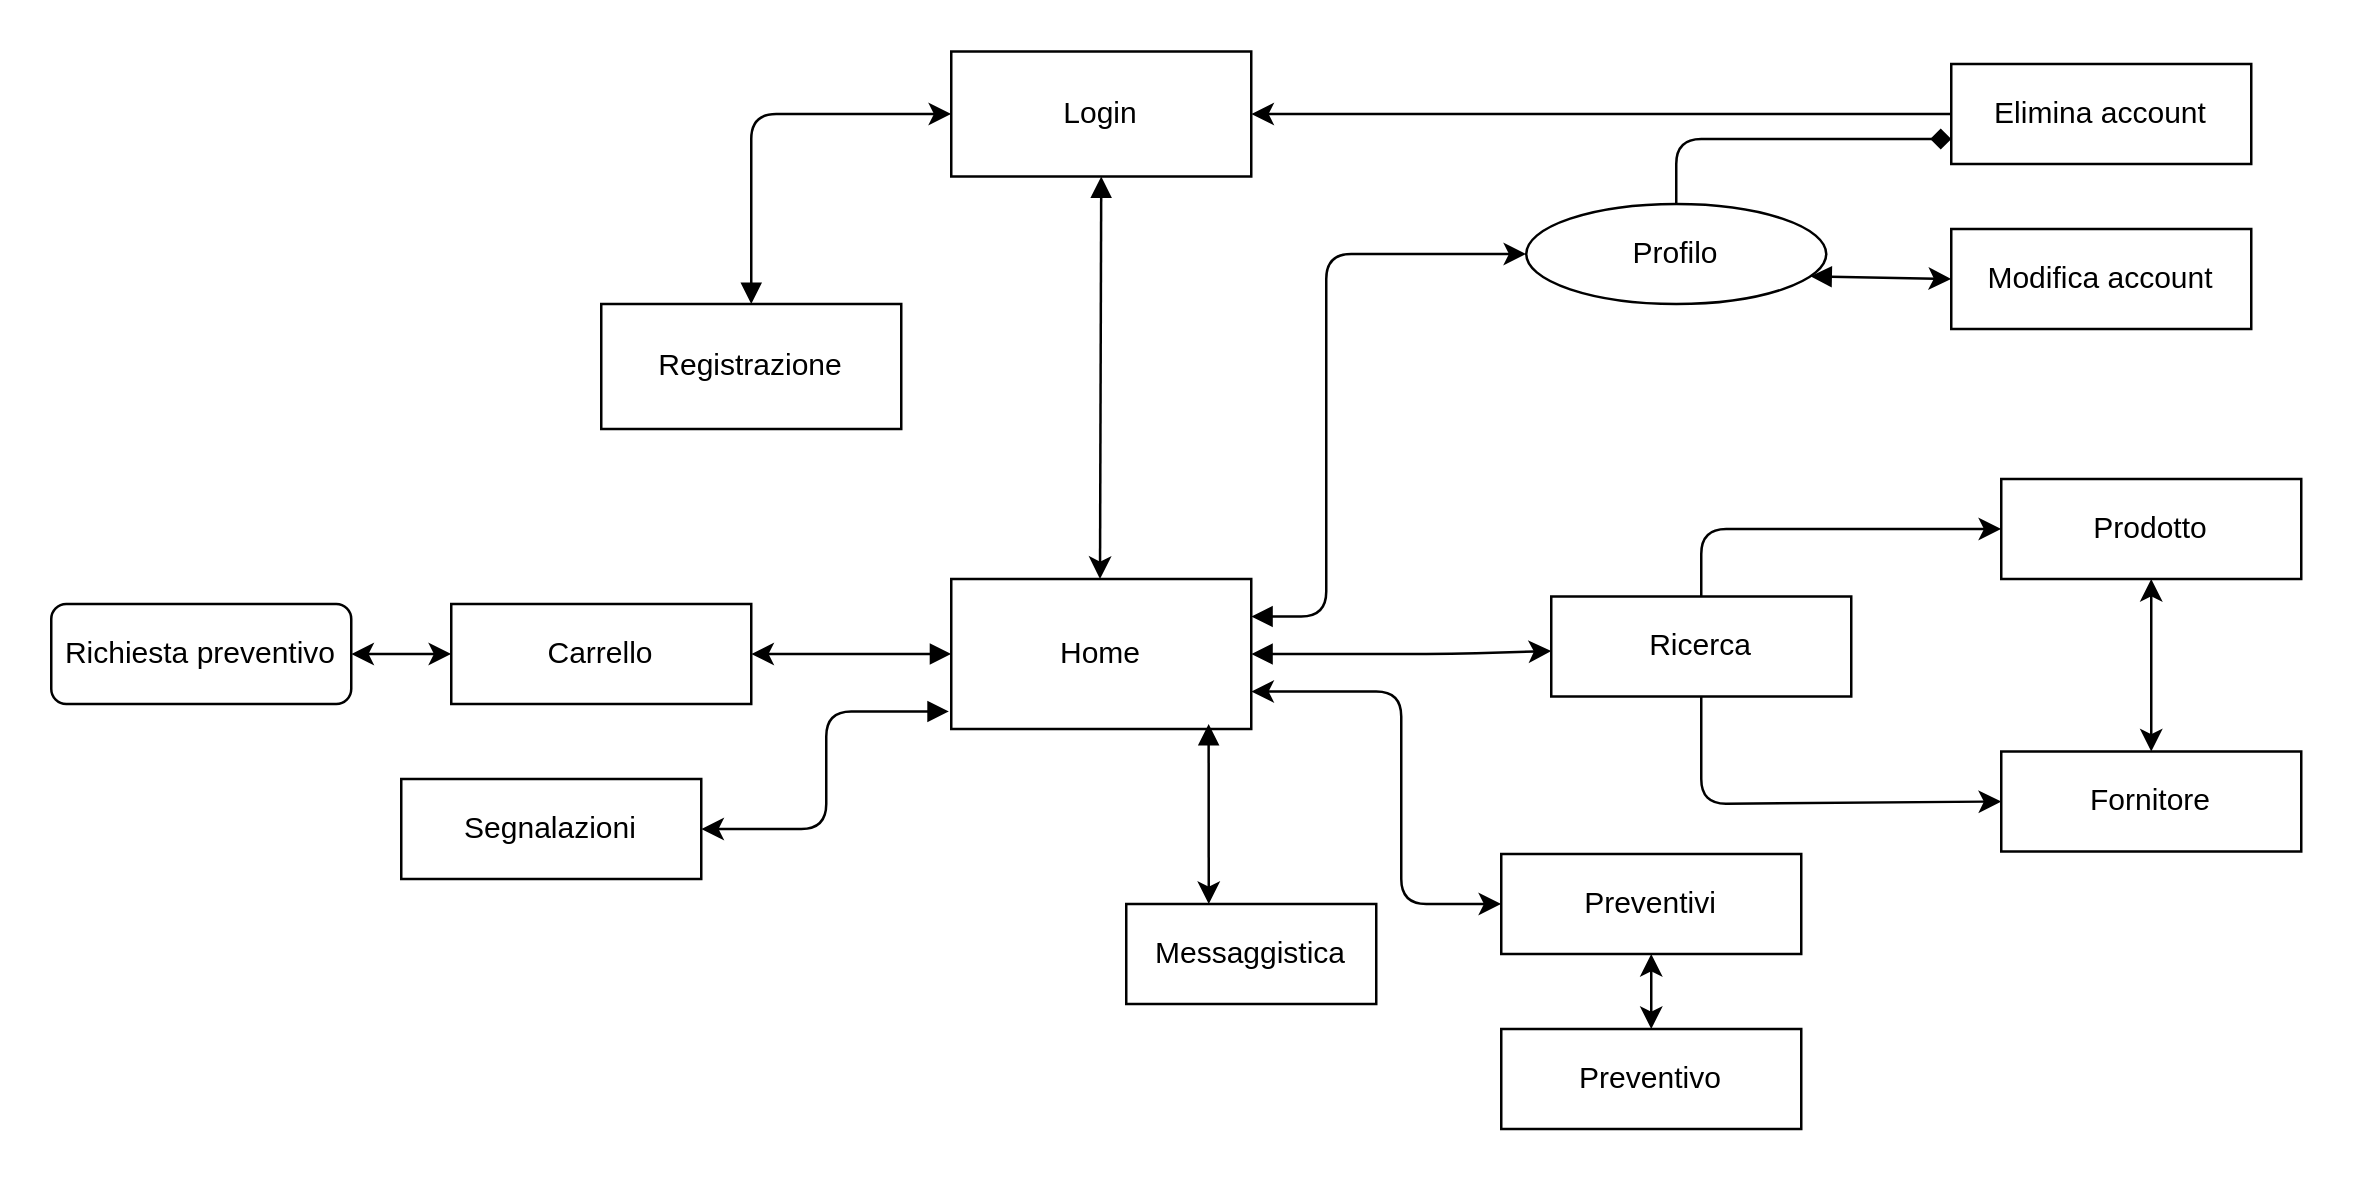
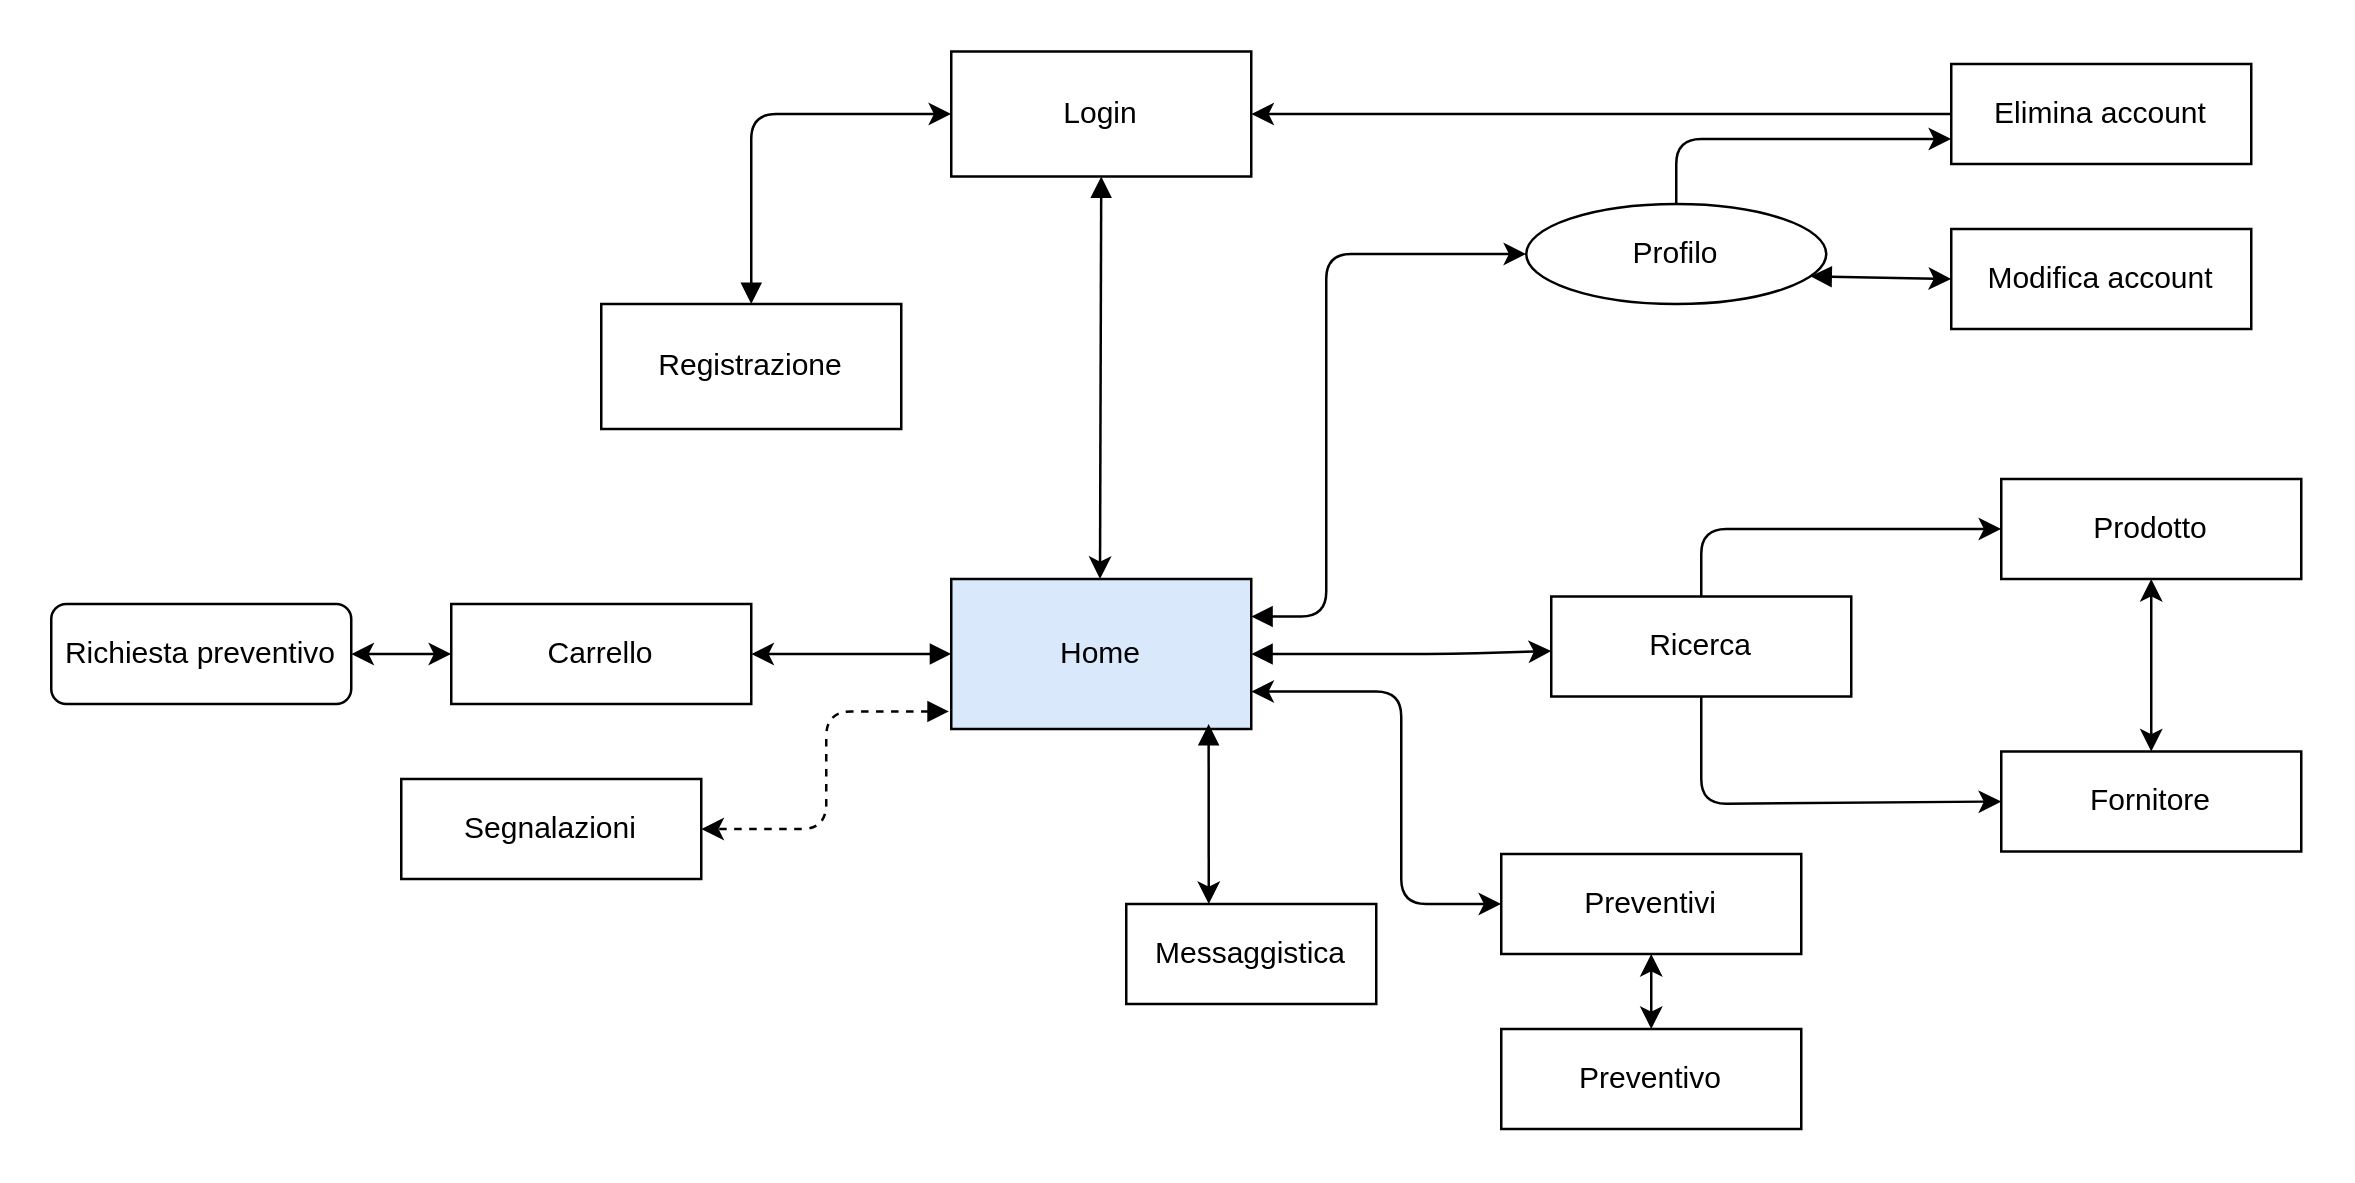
  <mxCell id="0" />
  <mxCell id="1" parent="0" />
  <mxCell id="2" value="Registrazione" style="rounded=0;whiteSpace=wrap;html=1;" parent="1" vertex="1"><mxGeometry x="240" y="121" width="120" height="50" as="geometry" /></mxCell>
  <mxCell id="3" value="Login" style="rounded=0;whiteSpace=wrap;html=1;" parent="1" vertex="1"><mxGeometry x="380" y="20" width="120" height="50" as="geometry" /></mxCell>
  <mxCell id="4" value="" style="endArrow=classic;html=1;exitX=0.5;exitY=0;exitDx=0;exitDy=0;entryX=0;entryY=0.5;entryDx=0;entryDy=0;startArrow=block;startFill=1;" parent="1" source="2" target="3" edge="1"><mxGeometry width="50" height="50" relative="1" as="geometry"><mxPoint x="720" y="171" as="sourcePoint" /><mxPoint x="770" y="121" as="targetPoint" /><Array as="points"><mxPoint x="300" y="45" /></Array></mxGeometry></mxCell>
- <mxCell id="5" value="Home" style="rounded=0;whiteSpace=wrap;html=1;" parent="1" vertex="1"><mxGeometry x="380" y="231" width="120" height="60" as="geometry" /></mxCell>
+ <mxCell id="5" value="Home" style="rounded=0;whiteSpace=wrap;html=1;fillColor=#dae8fc;" parent="1" vertex="1"><mxGeometry x="380" y="231" width="120" height="60" as="geometry" /></mxCell>
  <mxCell id="6" value="" style="endArrow=classic;html=1;exitX=0.5;exitY=1;exitDx=0;exitDy=0;entryX=0.5;entryY=0;entryDx=0;entryDy=0;startArrow=block;startFill=1;" parent="1" source="3" edge="1"><mxGeometry width="50" height="50" relative="1" as="geometry"><mxPoint x="439.5" y="181" as="sourcePoint" /><mxPoint x="439.5" y="231" as="targetPoint" /></mxGeometry></mxCell>
  <mxCell id="7" value="Profilo" style="ellipse;whiteSpace=wrap;html=1;" parent="1" vertex="1"><mxGeometry x="610" y="81" width="120" height="40" as="geometry" /></mxCell>
  <mxCell id="8" value="" style="endArrow=classic;html=1;exitX=1;exitY=0.25;exitDx=0;exitDy=0;entryX=0;entryY=0.5;entryDx=0;entryDy=0;startArrow=block;startFill=1;" parent="1" source="5" target="7" edge="1"><mxGeometry width="50" height="50" relative="1" as="geometry"><mxPoint x="720" y="171" as="sourcePoint" /><mxPoint x="770" y="121" as="targetPoint" /><Array as="points"><mxPoint x="530" y="246" /><mxPoint x="530" y="101" /></Array></mxGeometry></mxCell>
  <mxCell id="9" value="Ricerca" style="rounded=0;whiteSpace=wrap;html=1;" parent="1" vertex="1"><mxGeometry x="620" y="238" width="120" height="40" as="geometry" /></mxCell>
  <mxCell id="10" value="Carrello" style="rounded=0;whiteSpace=wrap;html=1;" parent="1" vertex="1"><mxGeometry x="180" y="241" width="120" height="40" as="geometry" /></mxCell>
  <mxCell id="11" value="Messaggistica" style="rounded=0;whiteSpace=wrap;html=1;" parent="1" vertex="1"><mxGeometry x="450" y="361" width="100" height="40" as="geometry" /></mxCell>
  <mxCell id="12" value="" style="endArrow=classic;html=1;startArrow=block;startFill=1;exitX=0.858;exitY=0.967;exitDx=0;exitDy=0;exitPerimeter=0;" parent="1" source="5" edge="1"><mxGeometry width="50" height="50" relative="1" as="geometry"><mxPoint x="490" y="301" as="sourcePoint" /><mxPoint x="483" y="361" as="targetPoint" /><Array as="points" /></mxGeometry></mxCell>
  <mxCell id="13" value="Segnalazioni" style="rounded=0;whiteSpace=wrap;html=1;" parent="1" vertex="1"><mxGeometry x="160" y="311" width="120" height="40" as="geometry" /></mxCell>
  <mxCell id="14" value="" style="endArrow=classic;html=1;exitX=1;exitY=0.5;exitDx=0;exitDy=0;startArrow=block;startFill=1;" parent="1" source="5" target="9" edge="1"><mxGeometry width="50" height="50" relative="1" as="geometry"><mxPoint x="500" y="321" as="sourcePoint" /><mxPoint x="610" y="241" as="targetPoint" /><Array as="points"><mxPoint x="580" y="261" /></Array></mxGeometry></mxCell>
  <mxCell id="15" value="" style="endArrow=classic;html=1;startArrow=block;startFill=1;entryX=1;entryY=0.5;entryDx=0;entryDy=0;" parent="1" target="10" edge="1"><mxGeometry width="50" height="50" relative="1" as="geometry"><mxPoint x="380" y="261" as="sourcePoint" /><mxPoint x="310" y="261" as="targetPoint" /></mxGeometry></mxCell>
- <mxCell id="16" value="" style="endArrow=classic;html=1;exitX=-0.008;exitY=0.883;exitDx=0;exitDy=0;entryX=1;entryY=0.5;entryDx=0;entryDy=0;startArrow=block;startFill=1;exitPerimeter=0;" parent="1" source="5" target="13" edge="1"><mxGeometry width="50" height="50" relative="1" as="geometry"><mxPoint x="720" y="271" as="sourcePoint" /><mxPoint x="770" y="221" as="targetPoint" /><Array as="points"><mxPoint y="284" x="330" /><mxPoint y="331" x="330" /></Array></mxGeometry></mxCell>
+ <mxCell id="16" value="" style="endArrow=classic;html=1;exitX=-0.008;exitY=0.883;exitDx=0;exitDy=0;entryX=1;entryY=0.5;entryDx=0;entryDy=0;startArrow=block;startFill=1;exitPerimeter=0;dashed=1;" parent="1" source="5" target="13" edge="1"><mxGeometry width="50" height="50" relative="1" as="geometry"><mxPoint x="720" y="271" as="sourcePoint" /><mxPoint x="770" y="221" as="targetPoint" /><Array as="points"><mxPoint y="284" x="330" /><mxPoint y="331" x="330" /></Array></mxGeometry></mxCell>
  <mxCell id="17" value="" style="endArrow=classic;html=1;exitX=0.5;exitY=0;exitDx=0;exitDy=0;entryX=0;entryY=0.5;entryDx=0;entryDy=0;" parent="1" source="9" edge="1"><mxGeometry width="50" height="50" relative="1" as="geometry"><mxPoint x="730" y="348" as="sourcePoint" /><mxPoint x="800" y="211" as="targetPoint" /><Array as="points"><mxPoint x="680" y="211" /></Array></mxGeometry></mxCell>
  <mxCell id="18" value="" style="endArrow=classic;html=1;entryX=0;entryY=0.5;entryDx=0;entryDy=0;exitX=0.5;exitY=1;exitDx=0;exitDy=0;" parent="1" source="9" target="20" edge="1"><mxGeometry width="50" height="50" relative="1" as="geometry"><mxPoint x="740" y="258" as="sourcePoint" /><mxPoint x="800" y="323" as="targetPoint" /><Array as="points"><mxPoint x="680" y="321" /></Array></mxGeometry></mxCell>
  <mxCell id="19" value="Prodotto" style="rounded=0;whiteSpace=wrap;html=1;" parent="1" vertex="1"><mxGeometry x="800" y="191" width="120" height="40" as="geometry" /></mxCell>
  <mxCell id="20" value="Fornitore" style="rounded=0;whiteSpace=wrap;html=1;" parent="1" vertex="1"><mxGeometry x="800" y="300" width="120" height="40" as="geometry" /></mxCell>
  <mxCell id="21" value="" style="endArrow=classic;startArrow=classic;html=1;exitX=0.5;exitY=0;exitDx=0;exitDy=0;entryX=0.5;entryY=1;entryDx=0;entryDy=0;" parent="1" source="20" target="19" edge="1"><mxGeometry width="50" height="50" relative="1" as="geometry"><mxPoint x="920" y="348" as="sourcePoint" /><mxPoint x="680" y="231" as="targetPoint" /></mxGeometry></mxCell>
  <mxCell id="22" value="Modifica account" style="rounded=0;whiteSpace=wrap;html=1;" parent="1" vertex="1"><mxGeometry x="780" y="91" width="120" height="40" as="geometry" /></mxCell>
  <mxCell id="23" value="" style="endArrow=classic;html=1;entryX=0;entryY=0.5;entryDx=0;entryDy=0;exitX=1;exitY=0.75;exitDx=0;exitDy=0;startArrow=block;startFill=1;" parent="1" source="7" target="22" edge="1"><mxGeometry width="50" height="50" relative="1" as="geometry"><mxPoint x="760" y="231" as="sourcePoint" /><mxPoint x="810" y="181" as="targetPoint" /></mxGeometry></mxCell>
  <mxCell id="24" value="Elimina account" style="rounded=0;whiteSpace=wrap;html=1;" parent="1" vertex="1"><mxGeometry x="780" y="25" width="120" height="40" as="geometry" /></mxCell>
- <mxCell id="25" value="" style="endArrow=diamond;html=1;exitX=0.5;exitY=0;exitDx=0;exitDy=0;entryX=0;entryY=0.75;entryDx=0;entryDy=0;" parent="1" source="7" target="24" edge="1"><mxGeometry width="50" height="50" relative="1" as="geometry"><mxPoint x="740" y="231" as="sourcePoint" /><mxPoint x="790" y="181" as="targetPoint" /><Array as="points"><mxPoint x="670" y="55" /></Array></mxGeometry></mxCell>
+ <mxCell id="25" value="" style="endArrow=classic;html=1;exitX=0.5;exitY=0;exitDx=0;exitDy=0;entryX=0;entryY=0.75;entryDx=0;entryDy=0;" parent="1" source="7" target="24" edge="1"><mxGeometry width="50" height="50" relative="1" as="geometry"><mxPoint x="740" y="231" as="sourcePoint" /><mxPoint x="790" y="181" as="targetPoint" /><Array as="points"><mxPoint x="670" y="55" /></Array></mxGeometry></mxCell>
  <mxCell id="26" value="" style="endArrow=classic;html=1;entryX=1;entryY=0.5;entryDx=0;entryDy=0;exitX=0;exitY=0.5;exitDx=0;exitDy=0;" parent="1" source="24" target="3" edge="1"><mxGeometry width="50" height="50" relative="1" as="geometry"><mxPoint x="740" y="231" as="sourcePoint" /><mxPoint x="790" y="181" as="targetPoint" /></mxGeometry></mxCell>
  <mxCell id="27" value="Richiesta preventivo" style="whiteSpace=wrap;html=1;rounded=1;" parent="1" vertex="1"><mxGeometry x="20" y="241" width="120" height="40" as="geometry" /></mxCell>
  <mxCell id="28" value="" style="endArrow=classic;startArrow=classic;html=1;exitX=1;exitY=0.5;exitDx=0;exitDy=0;entryX=0;entryY=0.5;entryDx=0;entryDy=0;" parent="1" source="27" target="10" edge="1"><mxGeometry width="50" height="50" relative="1" as="geometry"><mxPoint x="290" y="231" as="sourcePoint" /><mxPoint x="340" y="181" as="targetPoint" /></mxGeometry></mxCell>
  <mxCell id="29" value="Preventivi" style="rounded=0;whiteSpace=wrap;html=1;" parent="1" vertex="1"><mxGeometry x="600" y="341" width="120" height="40" as="geometry" /></mxCell>
  <mxCell id="30" value="" style="endArrow=classic;startArrow=classic;html=1;entryX=0;entryY=0.5;entryDx=0;entryDy=0;exitX=1;exitY=0.75;exitDx=0;exitDy=0;" parent="1" source="5" target="29" edge="1"><mxGeometry width="50" height="50" relative="1" as="geometry"><mxPoint x="490" y="292" as="sourcePoint" /><mxPoint x="550" y="361" as="targetPoint" /><Array as="points"><mxPoint x="560" y="276" /><mxPoint x="560" y="361" /></Array></mxGeometry></mxCell>
  <mxCell id="31" value="Preventivo" style="rounded=0;whiteSpace=wrap;html=1;" vertex="1" parent="1"><mxGeometry x="600" y="411" width="120" height="40" as="geometry" /></mxCell>
  <mxCell id="32" value="" style="endArrow=classic;startArrow=classic;html=1;entryX=0.5;entryY=1;entryDx=0;entryDy=0;exitX=0.5;exitY=0;exitDx=0;exitDy=0;" edge="1" parent="1" source="31" target="29"><mxGeometry width="50" height="50" relative="1" as="geometry"><mxPoint x="530" y="351" as="sourcePoint" /><mxPoint x="580" y="301" as="targetPoint" /></mxGeometry></mxCell>
